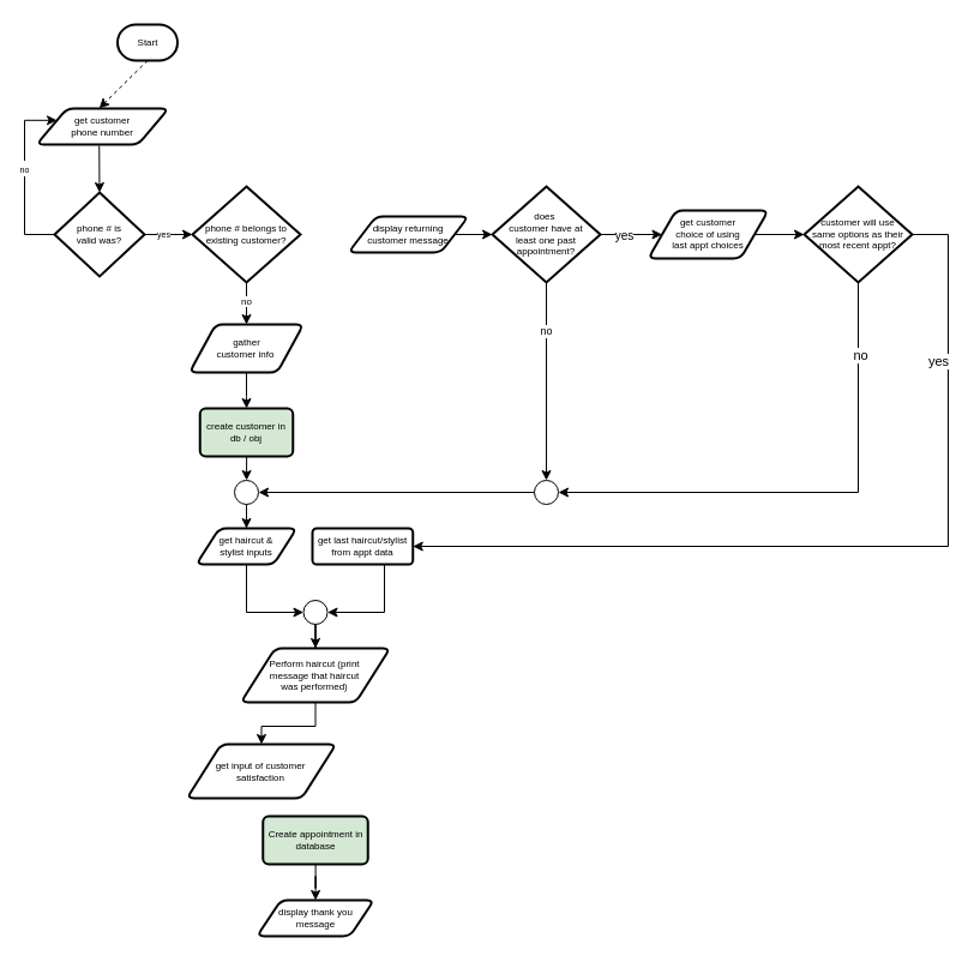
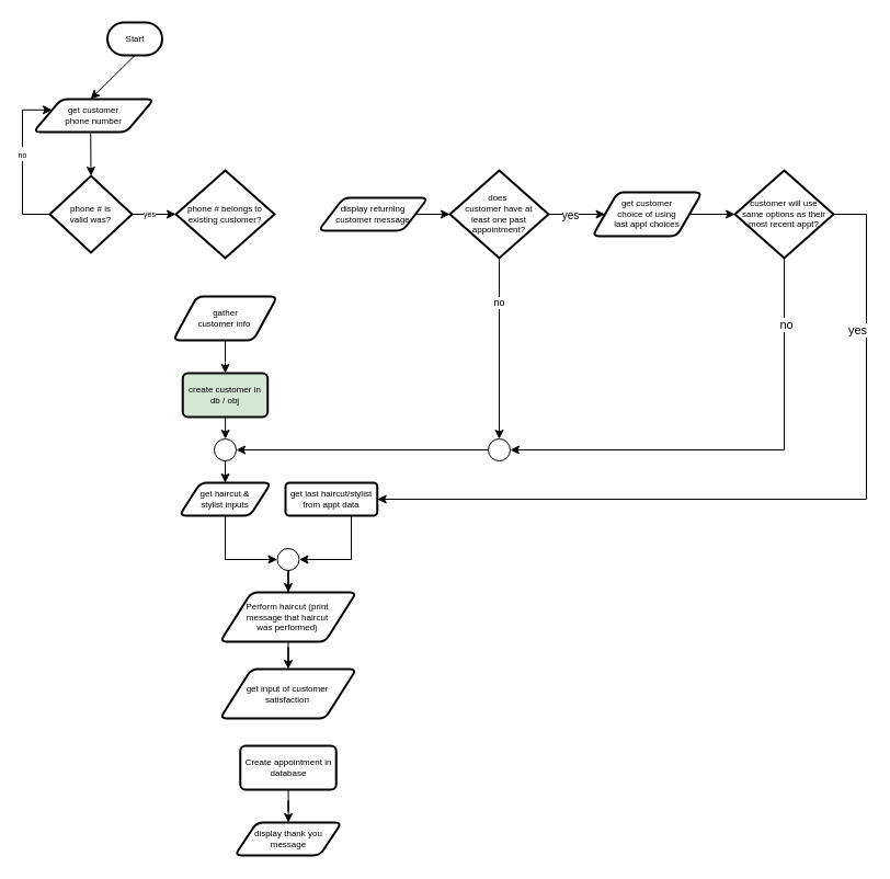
  <mxCell id="0" />
  <mxCell id="1" parent="0" />
  <mxCell id="2" value="Start" style="strokeWidth=2;html=1;shape=mxgraph.flowchart.terminator;whiteSpace=wrap;fontSize=8;" vertex="1" parent="1"><mxGeometry x="97.5" y="20" width="50" height="30" as="geometry" /></mxCell>
  <mxCell id="3" value="get customer&lt;div&gt;phone number&lt;/div&gt;" style="shape=parallelogram;html=1;strokeWidth=2;perimeter=parallelogramPerimeter;whiteSpace=wrap;rounded=1;arcSize=12;size=0.23;fontSize=8;" vertex="1" parent="1"><mxGeometry x="30" y="90" width="110" height="30" as="geometry" /></mxCell>
  <mxCell id="4" style="edgeStyle=orthogonalEdgeStyle;rounded=0;orthogonalLoop=1;jettySize=auto;html=1;exitX=0;exitY=0.5;exitDx=0;exitDy=0;exitPerimeter=0;entryX=0;entryY=0.25;entryDx=0;entryDy=0;" edge="1" parent="1" source="6" target="3"><mxGeometry relative="1" as="geometry"><mxPoint x="55" y="155" as="sourcePoint" /><mxPoint x="40" y="100" as="targetPoint" /><Array as="points"><mxPoint x="20" y="195" /><mxPoint x="20" y="100" /></Array></mxGeometry></mxCell>
  <mxCell id="5" value="&lt;font style=&quot;font-size: 7px;&quot;&gt;no&lt;/font&gt;" style="edgeLabel;html=1;align=center;verticalAlign=middle;resizable=0;points=[];" vertex="1" connectable="0" parent="4"><mxGeometry x="0.096" y="1" relative="1" as="geometry"><mxPoint as="offset" /></mxGeometry></mxCell>
  <mxCell id="6" value="&lt;font&gt;phone # is valid&amp;nbsp;&lt;/font&gt;&lt;span style=&quot;background-color: transparent; color: light-dark(rgb(0, 0, 0), rgb(255, 255, 255));&quot;&gt;was?&lt;/span&gt;" style="strokeWidth=2;html=1;shape=mxgraph.flowchart.decision;whiteSpace=wrap;fontSize=8;" vertex="1" parent="1"><mxGeometry x="45" y="160" width="75" height="70" as="geometry" /></mxCell>
  <mxCell id="7" value="" style="endArrow=classic;html=1;rounded=0;exitX=0.475;exitY=1.038;exitDx=0;exitDy=0;exitPerimeter=0;entryX=0.5;entryY=0;entryDx=0;entryDy=0;entryPerimeter=0;" edge="1" parent="1" source="3" target="6"><mxGeometry width="50" height="50" relative="1" as="geometry"><mxPoint x="90" y="180" as="sourcePoint" /><mxPoint x="140" y="130" as="targetPoint" /></mxGeometry></mxCell>
- <mxCell id="8" value="" style="endArrow=classic;html=1;rounded=0;exitX=0.5;exitY=1;exitDx=0;exitDy=0;exitPerimeter=0;entryX=0.475;entryY=-0.005;entryDx=0;entryDy=0;entryPerimeter=0;dashed=1;" edge="1" parent="1" source="2" target="3"><mxGeometry width="50" height="50" relative="1" as="geometry"><mxPoint x="92" y="131" as="sourcePoint" /><mxPoint x="93" y="170" as="targetPoint" /></mxGeometry></mxCell>
- <mxCell id="9" value="" style="edgeStyle=orthogonalEdgeStyle;rounded=0;orthogonalLoop=1;jettySize=auto;html=1;" edge="1" parent="1" source="11" target="20"><mxGeometry relative="1" as="geometry" /></mxCell>
- <mxCell id="10" value="no" style="edgeLabel;html=1;align=center;verticalAlign=middle;resizable=0;points=[];fontSize=8;" vertex="1" connectable="0" parent="9"><mxGeometry x="-0.323" y="2" relative="1" as="geometry"><mxPoint x="-3" as="offset" /></mxGeometry></mxCell>
+ <mxCell id="8" value="" style="endArrow=classic;html=1;rounded=0;exitX=0.5;exitY=1;exitDx=0;exitDy=0;exitPerimeter=0;entryX=0.475;entryY=-0.005;entryDx=0;entryDy=0;entryPerimeter=0;" edge="1" parent="1" source="2" target="3"><mxGeometry width="50" height="50" relative="1" as="geometry"><mxPoint x="92" y="131" as="sourcePoint" /><mxPoint x="93" y="170" as="targetPoint" /></mxGeometry></mxCell>
  <mxCell id="11" value="&lt;font&gt;phone # belongs to existing customer?&lt;/font&gt;" style="strokeWidth=2;html=1;shape=mxgraph.flowchart.decision;whiteSpace=wrap;fontSize=8;" vertex="1" parent="1"><mxGeometry x="160" y="155" width="90" height="80" as="geometry" /></mxCell>
  <mxCell id="12" style="edgeStyle=orthogonalEdgeStyle;rounded=0;orthogonalLoop=1;jettySize=auto;html=1;entryX=0;entryY=0.5;entryDx=0;entryDy=0;entryPerimeter=0;" edge="1" parent="1" source="6" target="11"><mxGeometry relative="1" as="geometry" /></mxCell>
  <mxCell id="13" value="&lt;font style=&quot;font-size: 7px;&quot;&gt;yes&lt;/font&gt;" style="edgeLabel;html=1;align=center;verticalAlign=middle;resizable=0;points=[];" vertex="1" connectable="0" parent="12"><mxGeometry x="-0.65" y="1" relative="1" as="geometry"><mxPoint x="8" y="-1" as="offset" /></mxGeometry></mxCell>
  <mxCell id="14" value="" style="edgeStyle=orthogonalEdgeStyle;rounded=0;orthogonalLoop=1;jettySize=auto;html=1;entryX=1;entryY=0.5;entryDx=0;entryDy=0;entryPerimeter=0;" edge="1" parent="1" source="37" target="26"><mxGeometry relative="1" as="geometry"><mxPoint x="335" y="355" as="targetPoint" /><Array as="points"><mxPoint x="455" y="410" /></Array></mxGeometry></mxCell>
  <mxCell id="15" style="edgeStyle=orthogonalEdgeStyle;rounded=0;orthogonalLoop=1;jettySize=auto;html=1;entryX=0;entryY=0.5;entryDx=0;entryDy=0;" edge="1" parent="1" source="17" target="28"><mxGeometry relative="1" as="geometry" /></mxCell>
  <mxCell id="16" value="&lt;font style=&quot;font-size: 10px;&quot;&gt;yes&lt;/font&gt;" style="edgeLabel;html=1;align=center;verticalAlign=middle;resizable=0;points=[];" vertex="1" connectable="0" parent="15"><mxGeometry x="-0.27" relative="1" as="geometry"><mxPoint as="offset" /></mxGeometry></mxCell>
  <mxCell id="17" value="&lt;font&gt;does&amp;nbsp;&lt;/font&gt;&lt;div&gt;&lt;font&gt;customer have at&lt;/font&gt;&lt;/div&gt;&lt;div&gt;&lt;font&gt;least one past appointment?&lt;/font&gt;&lt;/div&gt;" style="strokeWidth=2;html=1;shape=mxgraph.flowchart.decision;whiteSpace=wrap;fontSize=8;" vertex="1" parent="1"><mxGeometry x="410" y="155" width="90" height="80" as="geometry" /></mxCell>
  <mxCell id="18" value="display returning&lt;div&gt;customer message&lt;/div&gt;" style="whiteSpace=wrap;html=1;fontSize=8;strokeWidth=2;shape=parallelogram;perimeter=parallelogramPerimeter;rounded=1;arcSize=12;size=0.23;" vertex="1" parent="1"><mxGeometry x="290" y="180" width="100" height="30" as="geometry" /></mxCell>
  <mxCell id="19" value="" style="edgeStyle=orthogonalEdgeStyle;rounded=0;orthogonalLoop=1;jettySize=auto;html=1;" edge="1" parent="1" source="20" target="22"><mxGeometry relative="1" as="geometry" /></mxCell>
  <mxCell id="20" value="gather&lt;div&gt;customer info&amp;nbsp;&lt;/div&gt;" style="whiteSpace=wrap;html=1;fontSize=8;strokeWidth=2;shape=parallelogram;perimeter=parallelogramPerimeter;rounded=1;arcSize=12;size=0.23;" vertex="1" parent="1"><mxGeometry x="157.5" y="270" width="95" height="40" as="geometry" /></mxCell>
  <mxCell id="21" value="" style="edgeStyle=orthogonalEdgeStyle;rounded=0;orthogonalLoop=1;jettySize=auto;html=1;" edge="1" parent="1" source="22"><mxGeometry relative="1" as="geometry"><mxPoint x="205" y="400" as="targetPoint" /></mxGeometry></mxCell>
  <mxCell id="22" value="create customer in db / obj" style="whiteSpace=wrap;html=1;fontSize=8;strokeWidth=2;rounded=1;arcSize=12;fillColor=#d5e8d4;" vertex="1" parent="1"><mxGeometry x="166.25" y="340" width="77.5" height="40" as="geometry" /></mxCell>
  <mxCell id="23" style="edgeStyle=orthogonalEdgeStyle;rounded=0;orthogonalLoop=1;jettySize=auto;html=1;entryX=0;entryY=0.5;entryDx=0;entryDy=0;entryPerimeter=0;" edge="1" parent="1" source="24" target="40"><mxGeometry relative="1" as="geometry"><Array as="points"><mxPoint x="205" y="510" /></Array></mxGeometry></mxCell>
  <mxCell id="24" value="get haircut &amp;amp;&lt;div&gt;stylist inputs&lt;/div&gt;" style="whiteSpace=wrap;html=1;fontSize=8;strokeWidth=2;rounded=1;arcSize=12;shape=parallelogram;perimeter=parallelogramPerimeter;size=0.23;" vertex="1" parent="1"><mxGeometry x="163.13" y="440" width="83.75" height="30" as="geometry" /></mxCell>
  <mxCell id="25" style="edgeStyle=orthogonalEdgeStyle;rounded=0;orthogonalLoop=1;jettySize=auto;html=1;entryX=0.5;entryY=0;entryDx=0;entryDy=0;" edge="1" parent="1" source="26" target="24"><mxGeometry relative="1" as="geometry" /></mxCell>
  <mxCell id="26" value="" style="verticalLabelPosition=bottom;verticalAlign=top;html=1;shape=mxgraph.flowchart.on-page_reference;" vertex="1" parent="1"><mxGeometry x="195.01" y="400" width="20" height="20" as="geometry" /></mxCell>
  <mxCell id="27" style="edgeStyle=orthogonalEdgeStyle;rounded=0;orthogonalLoop=1;jettySize=auto;html=1;entryX=0;entryY=0.5;entryDx=0;entryDy=0;entryPerimeter=0;" edge="1" parent="1" source="18" target="17"><mxGeometry relative="1" as="geometry" /></mxCell>
  <mxCell id="28" value="get customer&lt;div&gt;choice&amp;nbsp;&lt;span style=&quot;background-color: transparent; color: light-dark(rgb(0, 0, 0), rgb(255, 255, 255));&quot;&gt;of using&lt;/span&gt;&lt;/div&gt;&lt;div&gt;&lt;span style=&quot;background-color: transparent; color: light-dark(rgb(0, 0, 0), rgb(255, 255, 255));&quot;&gt;last appt choices&lt;/span&gt;&lt;/div&gt;" style="whiteSpace=wrap;html=1;fontSize=8;strokeWidth=2;shape=parallelogram;perimeter=parallelogramPerimeter;rounded=1;arcSize=12;size=0.23;" vertex="1" parent="1"><mxGeometry x="540" y="175" width="100" height="40" as="geometry" /></mxCell>
  <mxCell id="29" style="edgeStyle=orthogonalEdgeStyle;rounded=0;orthogonalLoop=1;jettySize=auto;html=1;entryX=1;entryY=0.5;entryDx=0;entryDy=0;entryPerimeter=0;" edge="1" parent="1" source="33" target="37"><mxGeometry relative="1" as="geometry"><mxPoint x="620" y="410" as="targetPoint" /><Array as="points"><mxPoint x="715" y="410" /></Array></mxGeometry></mxCell>
  <mxCell id="30" value="no" style="edgeLabel;html=1;align=center;verticalAlign=middle;resizable=0;points=[];" vertex="1" connectable="0" parent="29"><mxGeometry x="-0.717" y="1" relative="1" as="geometry"><mxPoint as="offset" /></mxGeometry></mxCell>
  <mxCell id="31" style="edgeStyle=orthogonalEdgeStyle;rounded=0;orthogonalLoop=1;jettySize=auto;html=1;entryX=1;entryY=0.5;entryDx=0;entryDy=0;" edge="1" parent="1" source="33" target="38"><mxGeometry relative="1" as="geometry"><mxPoint x="790" y="460.645" as="targetPoint" /><Array as="points"><mxPoint x="790" y="195" /><mxPoint x="790" y="455" /></Array></mxGeometry></mxCell>
  <mxCell id="32" value="yes" style="edgeLabel;html=1;align=center;verticalAlign=middle;resizable=0;points=[];" vertex="1" connectable="0" parent="31"><mxGeometry x="-0.14" relative="1" as="geometry"><mxPoint x="18" y="-155" as="offset" /></mxGeometry></mxCell>
  <mxCell id="33" value="customer will use&lt;div&gt;same options as their most recent appt?&lt;/div&gt;" style="strokeWidth=2;html=1;shape=mxgraph.flowchart.decision;whiteSpace=wrap;fontSize=8;" vertex="1" parent="1"><mxGeometry x="670" y="155" width="90" height="80" as="geometry" /></mxCell>
  <mxCell id="34" style="edgeStyle=orthogonalEdgeStyle;rounded=0;orthogonalLoop=1;jettySize=auto;html=1;entryX=0;entryY=0.5;entryDx=0;entryDy=0;entryPerimeter=0;" edge="1" parent="1" source="28" target="33"><mxGeometry relative="1" as="geometry" /></mxCell>
  <mxCell id="35" value="" style="edgeStyle=orthogonalEdgeStyle;rounded=0;orthogonalLoop=1;jettySize=auto;html=1;entryX=0.5;entryY=0;entryDx=0;entryDy=0;entryPerimeter=0;" edge="1" parent="1" source="17" target="37"><mxGeometry relative="1" as="geometry"><mxPoint x="455" y="235" as="sourcePoint" /><mxPoint x="215" y="410" as="targetPoint" /><Array as="points" /></mxGeometry></mxCell>
  <mxCell id="36" value="no" style="edgeLabel;html=1;align=center;verticalAlign=middle;resizable=0;points=[];fontSize=9;" vertex="1" connectable="0" parent="35"><mxGeometry x="-0.518" y="-1" relative="1" as="geometry"><mxPoint as="offset" /></mxGeometry></mxCell>
  <mxCell id="37" value="" style="verticalLabelPosition=bottom;verticalAlign=top;html=1;shape=mxgraph.flowchart.on-page_reference;" vertex="1" parent="1"><mxGeometry x="445" y="400" width="20" height="20" as="geometry" /></mxCell>
  <mxCell id="38" value="get last haircut/stylist from appt data" style="whiteSpace=wrap;html=1;fontSize=8;strokeWidth=2;rounded=1;arcSize=12;shape=label;size=0.23;" vertex="1" parent="1"><mxGeometry x="260" y="440" width="83.75" height="30" as="geometry" /></mxCell>
  <mxCell id="39" style="edgeStyle=orthogonalEdgeStyle;rounded=0;orthogonalLoop=1;jettySize=auto;html=1;entryX=0.5;entryY=0;entryDx=0;entryDy=0;" edge="1" parent="1" source="40" target="43"><mxGeometry relative="1" as="geometry" /></mxCell>
  <mxCell id="40" value="" style="verticalLabelPosition=bottom;verticalAlign=top;html=1;shape=mxgraph.flowchart.on-page_reference;" vertex="1" parent="1"><mxGeometry x="252.5" y="500" width="20" height="20" as="geometry" /></mxCell>
  <mxCell id="41" style="edgeStyle=orthogonalEdgeStyle;rounded=0;orthogonalLoop=1;jettySize=auto;html=1;entryX=1;entryY=0.5;entryDx=0;entryDy=0;entryPerimeter=0;" edge="1" parent="1" source="38" target="40"><mxGeometry relative="1" as="geometry"><Array as="points"><mxPoint x="320" y="510" /></Array></mxGeometry></mxCell>
  <mxCell id="42" value="" style="edgeStyle=orthogonalEdgeStyle;rounded=0;orthogonalLoop=1;jettySize=auto;html=1;" edge="1" parent="1" source="43" target="44"><mxGeometry relative="1" as="geometry" /></mxCell>
  <mxCell id="43" value="Perform haircut (print&lt;div&gt;message that haircut&lt;/div&gt;&lt;div&gt;was performed)&lt;/div&gt;" style="whiteSpace=wrap;html=1;fontSize=8;strokeWidth=2;rounded=1;arcSize=12;shape=parallelogram;size=0.23;perimeter=parallelogramPerimeter;" vertex="1" parent="1"><mxGeometry x="200.31" y="540" width="124.38" height="45" as="geometry" /></mxCell>
- <mxCell id="44" value="get input of customer&lt;div&gt;satisfaction&lt;/div&gt;" style="whiteSpace=wrap;html=1;fontSize=8;strokeWidth=2;rounded=1;arcSize=12;shape=parallelogram;size=0.23;perimeter=parallelogramPerimeter;" vertex="1" parent="1"><mxGeometry x="155.31" y="620" width="124.38" height="45" as="geometry" /></mxCell>
+ <mxCell id="44" value="get input of customer&lt;div&gt;satisfaction&lt;/div&gt;" style="whiteSpace=wrap;html=1;fontSize=8;strokeWidth=2;rounded=1;arcSize=12;shape=parallelogram;size=0.23;perimeter=parallelogramPerimeter;" vertex="1" parent="1"><mxGeometry x="200.31" y="610" width="124.38" height="45" as="geometry" /></mxCell>
  <mxCell id="45" value="" style="edgeStyle=orthogonalEdgeStyle;rounded=0;orthogonalLoop=1;jettySize=auto;html=1;" edge="1" parent="1" source="46" target="47"><mxGeometry relative="1" as="geometry" /></mxCell>
- <mxCell id="46" value="Create appointment in database" style="whiteSpace=wrap;html=1;fontSize=8;strokeWidth=2;rounded=1;arcSize=12;fillColor=#d5e8d4;" vertex="1" parent="1"><mxGeometry x="218.75" y="680" width="87.5" height="40" as="geometry" /></mxCell>
+ <mxCell id="46" value="Create appointment in database" style="whiteSpace=wrap;html=1;fontSize=8;strokeWidth=2;rounded=1;arcSize=12;" vertex="1" parent="1"><mxGeometry x="218.75" y="680" width="87.5" height="40" as="geometry" /></mxCell>
  <mxCell id="47" value="display thank you&lt;div&gt;message&lt;/div&gt;" style="shape=parallelogram;perimeter=parallelogramPerimeter;whiteSpace=wrap;html=1;fixedSize=1;fontSize=8;strokeWidth=2;rounded=1;arcSize=12;" vertex="1" parent="1"><mxGeometry x="213.75" y="750" width="97.5" height="30" as="geometry" /></mxCell>
